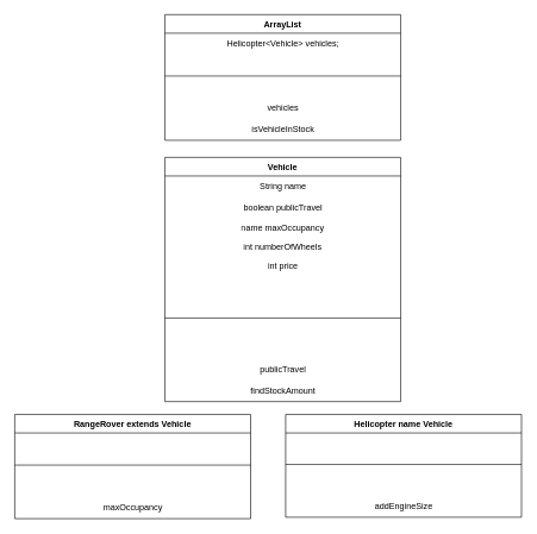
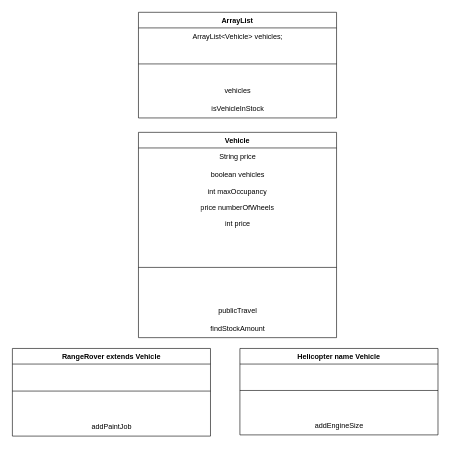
  <mxCell id="0" />
  <mxCell id="1" parent="0" />
  <mxCell id="2" value="Vehicle" style="swimlane;fontStyle=1;align=center;verticalAlign=top;childLayout=stackLayout;horizontal=1;startSize=26;horizontalStack=0;resizeParent=1;resizeParentMax=0;resizeLast=0;collapsible=1;marginBottom=0;whiteSpace=wrap;html=1;" vertex="1" parent="1"><mxGeometry x="230" y="220" width="330" height="342" as="geometry" /></mxCell>
- <mxCell id="3" value="String name" style="text;html=1;align=center;verticalAlign=middle;resizable=0;points=[];autosize=1;strokeColor=none;fillColor=none;" vertex="1" parent="2"><mxGeometry y="26" width="330" height="30" as="geometry" /></mxCell>
- <mxCell id="4" value="boolean publicTravel" style="text;html=1;align=center;verticalAlign=middle;resizable=0;points=[];autosize=1;strokeColor=none;fillColor=none;" vertex="1" parent="2"><mxGeometry y="56" width="330" height="30" as="geometry" /></mxCell>
- <mxCell id="5" value="name maxOccupancy" style="text;strokeColor=none;fillColor=none;align=center;verticalAlign=top;spacingLeft=4;spacingRight=4;overflow=hidden;rotatable=0;points=[[0,0.5],[1,0.5]];portConstraint=eastwest;whiteSpace=wrap;html=1;" vertex="1" parent="2"><mxGeometry y="86" width="330" height="26" as="geometry" /></mxCell>
- <mxCell id="6" value="int numberOfWheels" style="text;strokeColor=none;fillColor=none;align=center;verticalAlign=top;spacingLeft=4;spacingRight=4;overflow=hidden;rotatable=0;points=[[0,0.5],[1,0.5]];portConstraint=eastwest;whiteSpace=wrap;html=1;" vertex="1" parent="2"><mxGeometry y="112" width="330" height="26" as="geometry" /></mxCell>
+ <mxCell id="3" value="String price" style="text;html=1;align=center;verticalAlign=middle;resizable=0;points=[];autosize=1;strokeColor=none;fillColor=none;" vertex="1" parent="2"><mxGeometry y="26" width="330" height="30" as="geometry" /></mxCell>
+ <mxCell id="4" value="boolean vehicles" style="text;html=1;align=center;verticalAlign=middle;resizable=0;points=[];autosize=1;strokeColor=none;fillColor=none;" vertex="1" parent="2"><mxGeometry y="56" width="330" height="30" as="geometry" /></mxCell>
+ <mxCell id="5" value="int maxOccupancy" style="text;strokeColor=none;fillColor=none;align=center;verticalAlign=top;spacingLeft=4;spacingRight=4;overflow=hidden;rotatable=0;points=[[0,0.5],[1,0.5]];portConstraint=eastwest;whiteSpace=wrap;html=1;" vertex="1" parent="2"><mxGeometry y="86" width="330" height="26" as="geometry" /></mxCell>
+ <mxCell id="6" value="price numberOfWheels" style="text;strokeColor=none;fillColor=none;align=center;verticalAlign=top;spacingLeft=4;spacingRight=4;overflow=hidden;rotatable=0;points=[[0,0.5],[1,0.5]];portConstraint=eastwest;whiteSpace=wrap;html=1;" vertex="1" parent="2"><mxGeometry y="112" width="330" height="26" as="geometry" /></mxCell>
  <mxCell id="7" value="int price" style="text;html=1;align=center;verticalAlign=middle;resizable=0;points=[];autosize=1;strokeColor=none;fillColor=none;" vertex="1" parent="2"><mxGeometry y="138" width="330" height="30" as="geometry" /></mxCell>
  <mxCell id="8" value="" style="line;strokeWidth=1;fillColor=none;align=left;verticalAlign=middle;spacingTop=-1;spacingLeft=3;spacingRight=3;rotatable=0;labelPosition=right;points=[];portConstraint=eastwest;strokeColor=inherit;" vertex="1" parent="2"><mxGeometry y="168" width="330" height="114" as="geometry" /></mxCell>
  <mxCell id="9" value="publicTravel" style="text;html=1;align=center;verticalAlign=middle;resizable=0;points=[];autosize=1;strokeColor=none;fillColor=none;" vertex="1" parent="2"><mxGeometry y="282" width="330" height="30" as="geometry" /></mxCell>
  <mxCell id="10" value="findStockAmount" style="text;html=1;align=center;verticalAlign=middle;resizable=0;points=[];autosize=1;strokeColor=none;fillColor=none;" vertex="1" parent="2"><mxGeometry y="312" width="330" height="30" as="geometry" /></mxCell>
  <mxCell id="11" value="ArrayList" style="swimlane;fontStyle=1;align=center;verticalAlign=top;childLayout=stackLayout;horizontal=1;startSize=26;horizontalStack=0;resizeParent=1;resizeParentMax=0;resizeLast=0;collapsible=1;marginBottom=0;whiteSpace=wrap;html=1;" vertex="1" parent="1"><mxGeometry x="230" y="20" width="330" height="176" as="geometry" /></mxCell>
- <mxCell id="12" value="Helicopter&amp;lt;Vehicle&amp;gt; vehicles;" style="text;html=1;align=center;verticalAlign=middle;resizable=0;points=[];autosize=1;strokeColor=none;fillColor=none;" vertex="1" parent="11"><mxGeometry y="26" width="330" height="30" as="geometry" /></mxCell>
+ <mxCell id="12" value="ArrayList&amp;lt;Vehicle&amp;gt; vehicles;" style="text;html=1;align=center;verticalAlign=middle;resizable=0;points=[];autosize=1;strokeColor=none;fillColor=none;" vertex="1" parent="11"><mxGeometry y="26" width="330" height="30" as="geometry" /></mxCell>
  <mxCell id="13" value="" style="line;strokeWidth=1;fillColor=none;align=left;verticalAlign=middle;spacingTop=-1;spacingLeft=3;spacingRight=3;rotatable=0;labelPosition=right;points=[];portConstraint=eastwest;strokeColor=inherit;" vertex="1" parent="11"><mxGeometry y="56" width="330" height="60" as="geometry" /></mxCell>
  <mxCell id="14" value="vehicles" style="text;html=1;align=center;verticalAlign=middle;resizable=0;points=[];autosize=1;strokeColor=none;fillColor=none;" vertex="1" parent="11"><mxGeometry y="116" width="330" height="30" as="geometry" /></mxCell>
  <mxCell id="15" value="isVehicleInStock" style="text;html=1;align=center;verticalAlign=middle;resizable=0;points=[];autosize=1;strokeColor=none;fillColor=none;" vertex="1" parent="11"><mxGeometry y="146" width="330" height="30" as="geometry" /></mxCell>
  <mxCell id="16" value="RangeRover extends Vehicle" style="swimlane;fontStyle=1;align=center;verticalAlign=top;childLayout=stackLayout;horizontal=1;startSize=26;horizontalStack=0;resizeParent=1;resizeParentMax=0;resizeLast=0;collapsible=1;marginBottom=0;whiteSpace=wrap;html=1;" vertex="1" parent="1"><mxGeometry x="20" y="580" width="330" height="146" as="geometry" /></mxCell>
  <mxCell id="17" value="" style="line;strokeWidth=1;fillColor=none;align=left;verticalAlign=middle;spacingTop=-1;spacingLeft=3;spacingRight=3;rotatable=0;labelPosition=right;points=[];portConstraint=eastwest;strokeColor=inherit;" vertex="1" parent="16"><mxGeometry y="26" width="330" height="90" as="geometry" /></mxCell>
- <mxCell id="18" value="maxOccupancy" style="text;html=1;align=center;verticalAlign=middle;resizable=0;points=[];autosize=1;strokeColor=none;fillColor=none;" vertex="1" parent="16"><mxGeometry y="116" width="330" height="30" as="geometry" /></mxCell>
+ <mxCell id="18" value="addPaintJob" style="text;html=1;align=center;verticalAlign=middle;resizable=0;points=[];autosize=1;strokeColor=none;fillColor=none;" vertex="1" parent="16"><mxGeometry y="116" width="330" height="30" as="geometry" /></mxCell>
  <mxCell id="19" value="Helicopter name Vehicle" style="swimlane;fontStyle=1;align=center;verticalAlign=top;childLayout=stackLayout;horizontal=1;startSize=26;horizontalStack=0;resizeParent=1;resizeParentMax=0;resizeLast=0;collapsible=1;marginBottom=0;whiteSpace=wrap;html=1;" vertex="1" parent="1"><mxGeometry x="399" y="580" width="330" height="144" as="geometry" /></mxCell>
  <mxCell id="20" value="" style="line;strokeWidth=1;fillColor=none;align=left;verticalAlign=middle;spacingTop=-1;spacingLeft=3;spacingRight=3;rotatable=0;labelPosition=right;points=[];portConstraint=eastwest;strokeColor=inherit;" vertex="1" parent="19"><mxGeometry y="26" width="330" height="88" as="geometry" /></mxCell>
  <mxCell id="21" value="addEngineSize" style="text;html=1;align=center;verticalAlign=middle;resizable=0;points=[];autosize=1;strokeColor=none;fillColor=none;" vertex="1" parent="19"><mxGeometry y="114" width="330" height="30" as="geometry" /></mxCell>
